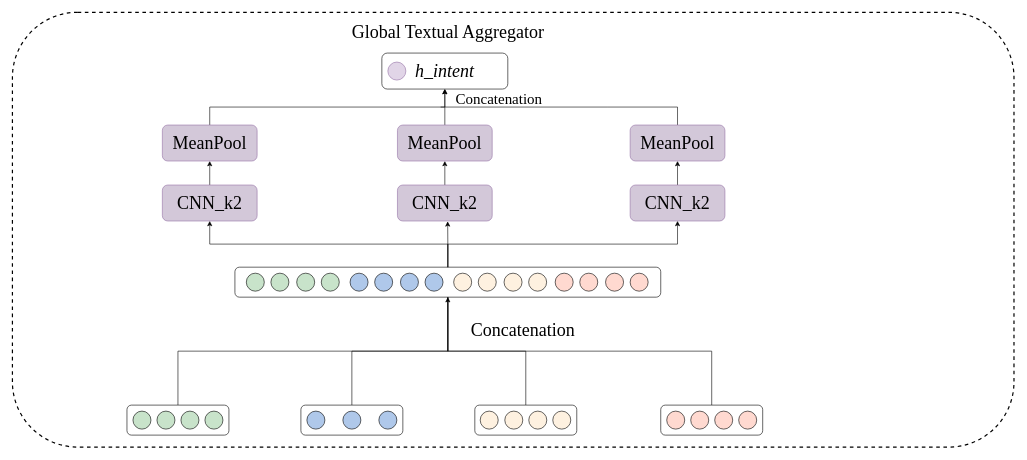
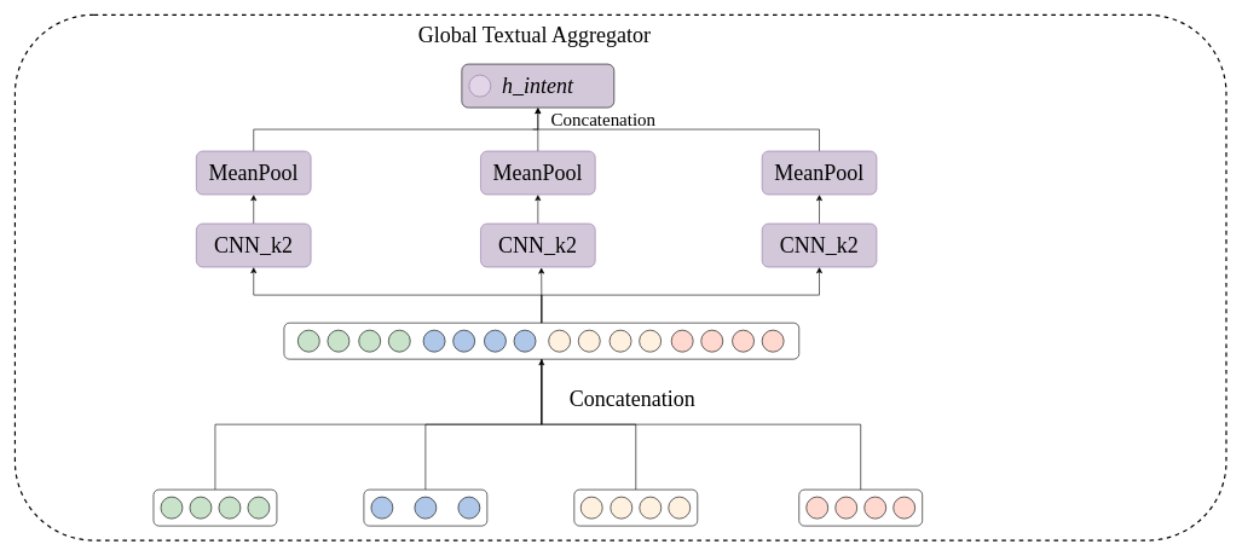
  <mxCell id="0" />
  <mxCell id="1" parent="0" />
  <mxCell id="2" value="" style="rounded=1;whiteSpace=wrap;html=1;strokeWidth=2;dashed=1;" vertex="1" parent="1"><mxGeometry x="20" y="20" width="1670" height="725" as="geometry" /></mxCell>
  <mxCell id="3" value="" style="group" vertex="1" connectable="0" parent="1"><mxGeometry x="391" y="445" width="710" height="50" as="geometry" /></mxCell>
  <mxCell id="4" value="" style="rounded=1;whiteSpace=wrap;html=1;container=0;" vertex="1" parent="3"><mxGeometry width="710" height="50" as="geometry" /></mxCell>
  <mxCell id="5" value="" style="ellipse;whiteSpace=wrap;html=1;aspect=fixed;fillColor=#c8e3ca;container=0;" vertex="1" parent="3"><mxGeometry x="19" y="10" width="30" height="30" as="geometry" /></mxCell>
  <mxCell id="6" value="" style="ellipse;whiteSpace=wrap;html=1;aspect=fixed;fillColor=#c8e3ca;container=0;" vertex="1" parent="3"><mxGeometry x="60" y="10" width="30" height="30" as="geometry" /></mxCell>
  <mxCell id="7" value="" style="ellipse;whiteSpace=wrap;html=1;aspect=fixed;fillColor=#c8e3ca;container=0;" vertex="1" parent="3"><mxGeometry x="144" y="10" width="30" height="30" as="geometry" /></mxCell>
  <mxCell id="8" value="" style="ellipse;whiteSpace=wrap;html=1;aspect=fixed;fillColor=#c8e3ca;container=0;" vertex="1" parent="3"><mxGeometry x="103" y="10" width="30" height="30" as="geometry" /></mxCell>
  <mxCell id="9" value="" style="ellipse;whiteSpace=wrap;html=1;aspect=fixed;fillColor=#afc8ea;container=0;" vertex="1" parent="3"><mxGeometry x="192" y="10" width="30" height="30" as="geometry" /></mxCell>
  <mxCell id="10" value="" style="ellipse;whiteSpace=wrap;html=1;aspect=fixed;fillColor=#afc8ea;container=0;" vertex="1" parent="3"><mxGeometry x="233" y="10" width="30" height="30" as="geometry" /></mxCell>
  <mxCell id="11" value="" style="ellipse;whiteSpace=wrap;html=1;aspect=fixed;fillColor=#afc8ea;container=0;" vertex="1" parent="3"><mxGeometry x="317" y="10" width="30" height="30" as="geometry" /></mxCell>
  <mxCell id="12" value="" style="ellipse;whiteSpace=wrap;html=1;aspect=fixed;fillColor=#afc8ea;container=0;" vertex="1" parent="3"><mxGeometry x="276" y="10" width="30" height="30" as="geometry" /></mxCell>
  <mxCell id="13" value="" style="ellipse;whiteSpace=wrap;html=1;aspect=fixed;fillColor=#fef1e0;container=0;" vertex="1" parent="3"><mxGeometry x="364.75" y="10" width="30" height="30" as="geometry" /></mxCell>
  <mxCell id="14" value="" style="ellipse;whiteSpace=wrap;html=1;aspect=fixed;fillColor=#fef1e0;container=0;" vertex="1" parent="3"><mxGeometry x="405.75" y="10" width="30" height="30" as="geometry" /></mxCell>
  <mxCell id="15" value="" style="ellipse;whiteSpace=wrap;html=1;aspect=fixed;fillColor=#fef1e0;container=0;" vertex="1" parent="3"><mxGeometry x="489.75" y="10" width="30" height="30" as="geometry" /></mxCell>
  <mxCell id="16" value="" style="ellipse;whiteSpace=wrap;html=1;aspect=fixed;fillColor=#fef1e0;container=0;" vertex="1" parent="3"><mxGeometry x="448.75" y="10" width="30" height="30" as="geometry" /></mxCell>
  <mxCell id="17" value="" style="ellipse;whiteSpace=wrap;html=1;aspect=fixed;fillColor=#ffd9d0;container=0;" vertex="1" parent="3"><mxGeometry x="534" y="10" width="30" height="30" as="geometry" /></mxCell>
  <mxCell id="18" value="" style="ellipse;whiteSpace=wrap;html=1;aspect=fixed;fillColor=#ffd9d0;container=0;" vertex="1" parent="3"><mxGeometry x="575" y="10" width="30" height="30" as="geometry" /></mxCell>
  <mxCell id="19" value="" style="ellipse;whiteSpace=wrap;html=1;aspect=fixed;fillColor=#ffd9d0;container=0;" vertex="1" parent="3"><mxGeometry x="659" y="10" width="30" height="30" as="geometry" /></mxCell>
  <mxCell id="20" value="" style="ellipse;whiteSpace=wrap;html=1;aspect=fixed;fillColor=#ffd9d0;container=0;" vertex="1" parent="3"><mxGeometry x="618" y="10" width="30" height="30" as="geometry" /></mxCell>
  <mxCell id="21" style="edgeStyle=orthogonalEdgeStyle;rounded=0;orthogonalLoop=1;jettySize=auto;html=1;exitX=0.5;exitY=0;exitDx=0;exitDy=0;entryX=0.5;entryY=1;entryDx=0;entryDy=0;" edge="1" parent="1" source="22" target="24"><mxGeometry relative="1" as="geometry" /></mxCell>
  <mxCell id="22" value="&lt;font style=&quot;font-size: 30px;&quot; face=&quot;Times New Roman&quot;&gt;CNN_k2&lt;/font&gt;" style="rounded=1;whiteSpace=wrap;html=1;fillColor=#D3C8D9;strokeColor=#9673a6;" vertex="1" parent="1"><mxGeometry x="270" y="308" width="158" height="60" as="geometry" /></mxCell>
  <mxCell id="23" style="edgeStyle=orthogonalEdgeStyle;rounded=0;orthogonalLoop=1;jettySize=auto;html=1;exitX=0.5;exitY=0;exitDx=0;exitDy=0;entryX=0.5;entryY=1;entryDx=0;entryDy=0;" edge="1" parent="1" source="24" target="27"><mxGeometry relative="1" as="geometry" /></mxCell>
  <mxCell id="24" value="&lt;font style=&quot;font-size: 30px;&quot; face=&quot;Times New Roman&quot;&gt;MeanPool&lt;/font&gt;" style="rounded=1;whiteSpace=wrap;html=1;fillColor=#D3C8D9;strokeColor=#9673a6;" vertex="1" parent="1"><mxGeometry x="270" y="208" width="158" height="60" as="geometry" /></mxCell>
- <mxCell id="25" value="&lt;font style=&quot;font-size: 30px;&quot; face=&quot;Times New Roman&quot;&gt;Global Textual Aggregator&lt;/font&gt;" style="text;html=1;align=center;verticalAlign=middle;resizable=0;points=[];autosize=1;strokeColor=none;fillColor=none;" vertex="1" parent="1"><mxGeometry x="576" y="28" width="340" height="50" as="geometry" /></mxCell>
+ <mxCell id="25" value="&lt;font style=&quot;font-size: 30px;&quot; face=&quot;Times New Roman&quot;&gt;Global Textual Aggregator&lt;/font&gt;" style="text;html=1;align=center;verticalAlign=middle;resizable=0;points=[];autosize=1;strokeColor=none;fillColor=none;" vertex="1" parent="1"><mxGeometry x="566" y="23" width="340" height="50" as="geometry" /></mxCell>
  <mxCell id="26" value="" style="group" vertex="1" connectable="0" parent="1"><mxGeometry x="636" y="88" width="210" height="60" as="geometry" /></mxCell>
- <mxCell id="27" value="&lt;font style=&quot;font-size: 30px;&quot; face=&quot;Times New Roman&quot;&gt;&lt;i&gt;h_intent&lt;/i&gt;&lt;/font&gt;" style="rounded=1;whiteSpace=wrap;html=1;" vertex="1" parent="26"><mxGeometry width="210" height="60" as="geometry" /></mxCell>
+ <mxCell id="27" value="&lt;font style=&quot;font-size: 30px;&quot; face=&quot;Times New Roman&quot;&gt;&lt;i&gt;h_intent&lt;/i&gt;&lt;/font&gt;" style="rounded=1;whiteSpace=wrap;html=1;fillColor=#d3c8d9;" vertex="1" parent="26"><mxGeometry width="210" height="60" as="geometry" /></mxCell>
  <mxCell id="28" value="" style="ellipse;whiteSpace=wrap;html=1;aspect=fixed;fillColor=#e1d5e7;strokeColor=#9673a6;container=0;" vertex="1" parent="26"><mxGeometry x="10" y="15" width="30" height="30" as="geometry" /></mxCell>
  <mxCell id="29" style="edgeStyle=orthogonalEdgeStyle;rounded=0;orthogonalLoop=1;jettySize=auto;html=1;exitX=0.5;exitY=0;exitDx=0;exitDy=0;entryX=0.5;entryY=1;entryDx=0;entryDy=0;" edge="1" parent="1" source="30" target="34"><mxGeometry relative="1" as="geometry" /></mxCell>
  <mxCell id="30" value="&lt;font style=&quot;font-size: 30px;&quot; face=&quot;Times New Roman&quot;&gt;CNN_k2&lt;/font&gt;" style="rounded=1;whiteSpace=wrap;html=1;fillColor=#D3C8D9;strokeColor=#9673a6;" vertex="1" parent="1"><mxGeometry x="662" y="308" width="158" height="60" as="geometry" /></mxCell>
  <mxCell id="31" style="edgeStyle=orthogonalEdgeStyle;rounded=0;orthogonalLoop=1;jettySize=auto;html=1;exitX=0.5;exitY=0;exitDx=0;exitDy=0;entryX=0.5;entryY=1;entryDx=0;entryDy=0;" edge="1" parent="1" source="32" target="36"><mxGeometry relative="1" as="geometry" /></mxCell>
  <mxCell id="32" value="&lt;font style=&quot;font-size: 30px;&quot; face=&quot;Times New Roman&quot;&gt;CNN_k2&lt;/font&gt;" style="rounded=1;whiteSpace=wrap;html=1;fillColor=#D3C8D9;strokeColor=#9673a6;" vertex="1" parent="1"><mxGeometry x="1050" y="308" width="158" height="60" as="geometry" /></mxCell>
  <mxCell id="33" style="edgeStyle=orthogonalEdgeStyle;rounded=0;orthogonalLoop=1;jettySize=auto;html=1;exitX=0.5;exitY=0;exitDx=0;exitDy=0;" edge="1" parent="1" source="34"><mxGeometry relative="1" as="geometry"><mxPoint x="740.953" y="148" as="targetPoint" /></mxGeometry></mxCell>
  <mxCell id="34" value="&lt;font style=&quot;font-size: 30px;&quot; face=&quot;Times New Roman&quot;&gt;MeanPool&lt;/font&gt;" style="rounded=1;whiteSpace=wrap;html=1;fillColor=#D3C8D9;strokeColor=#9673a6;" vertex="1" parent="1"><mxGeometry x="662" y="208" width="158" height="60" as="geometry" /></mxCell>
  <mxCell id="35" style="edgeStyle=orthogonalEdgeStyle;rounded=0;orthogonalLoop=1;jettySize=auto;html=1;exitX=0.5;exitY=0;exitDx=0;exitDy=0;endArrow=none;endFill=0;" edge="1" parent="1" source="36"><mxGeometry relative="1" as="geometry"><mxPoint x="734" y="178" as="targetPoint" /><Array as="points"><mxPoint x="1013" y="178" /><mxPoint x="744" y="178" /></Array></mxGeometry></mxCell>
  <mxCell id="36" value="&lt;font style=&quot;font-size: 30px;&quot; face=&quot;Times New Roman&quot;&gt;MeanPool&lt;/font&gt;" style="rounded=1;whiteSpace=wrap;html=1;fillColor=#D3C8D9;strokeColor=#9673a6;" vertex="1" parent="1"><mxGeometry x="1050" y="208" width="158" height="60" as="geometry" /></mxCell>
  <mxCell id="37" style="edgeStyle=orthogonalEdgeStyle;rounded=0;orthogonalLoop=1;jettySize=auto;html=1;exitX=0.5;exitY=0;exitDx=0;exitDy=0;entryX=0.5;entryY=1;entryDx=0;entryDy=0;" edge="1" parent="1" source="4" target="22"><mxGeometry relative="1" as="geometry" /></mxCell>
  <mxCell id="38" style="edgeStyle=orthogonalEdgeStyle;rounded=0;orthogonalLoop=1;jettySize=auto;html=1;exitX=0.5;exitY=0;exitDx=0;exitDy=0;entryX=0.53;entryY=1.011;entryDx=0;entryDy=0;entryPerimeter=0;" edge="1" parent="1" source="4" target="30"><mxGeometry relative="1" as="geometry" /></mxCell>
  <mxCell id="39" style="edgeStyle=orthogonalEdgeStyle;rounded=0;orthogonalLoop=1;jettySize=auto;html=1;exitX=0.5;exitY=0;exitDx=0;exitDy=0;" edge="1" parent="1" source="4" target="32"><mxGeometry relative="1" as="geometry" /></mxCell>
  <mxCell id="40" value="&lt;span style=&quot;background-color: initial;&quot;&gt;&lt;font face=&quot;Times New Roman&quot; style=&quot;font-size: 25px;&quot;&gt;Concatenation&lt;/font&gt;&lt;/span&gt;" style="text;html=1;align=center;verticalAlign=middle;resizable=0;points=[];autosize=1;strokeColor=none;fillColor=none;" vertex="1" parent="1"><mxGeometry x="746" y="144" width="170" height="40" as="geometry" /></mxCell>
  <mxCell id="41" style="edgeStyle=orthogonalEdgeStyle;rounded=0;orthogonalLoop=1;jettySize=auto;html=1;exitX=0.5;exitY=0;exitDx=0;exitDy=0;entryX=0.5;entryY=1;entryDx=0;entryDy=0;endArrow=none;endFill=0;" edge="1" parent="1" source="42" target="4"><mxGeometry relative="1" as="geometry" /></mxCell>
  <mxCell id="42" value="" style="rounded=1;whiteSpace=wrap;html=1;" vertex="1" parent="1"><mxGeometry x="211" y="675" width="170" height="50" as="geometry" /></mxCell>
  <mxCell id="43" value="" style="ellipse;whiteSpace=wrap;html=1;aspect=fixed;fillColor=#c8e3ca;" vertex="1" parent="1"><mxGeometry x="221" y="685" width="30" height="30" as="geometry" /></mxCell>
  <mxCell id="44" value="" style="ellipse;whiteSpace=wrap;html=1;aspect=fixed;fillColor=#c8e3ca;" vertex="1" parent="1"><mxGeometry x="261" y="685" width="30" height="30" as="geometry" /></mxCell>
  <mxCell id="45" value="" style="ellipse;whiteSpace=wrap;html=1;aspect=fixed;fillColor=#c8e3ca;" vertex="1" parent="1"><mxGeometry x="341" y="685" width="30" height="30" as="geometry" /></mxCell>
  <mxCell id="46" value="" style="ellipse;whiteSpace=wrap;html=1;aspect=fixed;fillColor=#c8e3ca;" vertex="1" parent="1"><mxGeometry x="301" y="685" width="30" height="30" as="geometry" /></mxCell>
  <mxCell id="47" style="edgeStyle=orthogonalEdgeStyle;rounded=0;orthogonalLoop=1;jettySize=auto;html=1;exitX=0.5;exitY=0;exitDx=0;exitDy=0;entryX=0.5;entryY=1;entryDx=0;entryDy=0;" edge="1" parent="1" source="48" target="4"><mxGeometry relative="1" as="geometry" /></mxCell>
  <mxCell id="48" value="" style="rounded=1;whiteSpace=wrap;html=1;" vertex="1" parent="1"><mxGeometry x="501" y="675" width="170" height="50" as="geometry" /></mxCell>
  <mxCell id="49" value="" style="ellipse;whiteSpace=wrap;html=1;aspect=fixed;fillColor=#afc8ea;" vertex="1" parent="1"><mxGeometry x="511" y="685" width="30" height="30" as="geometry" /></mxCell>
  <mxCell id="50" value="" style="ellipse;whiteSpace=wrap;html=1;aspect=fixed;fillColor=#afc8ea;" vertex="1" parent="1"><mxGeometry x="571" y="685" width="30" height="30" as="geometry" /></mxCell>
  <mxCell id="51" value="" style="ellipse;whiteSpace=wrap;html=1;aspect=fixed;fillColor=#afc8ea;" vertex="1" parent="1"><mxGeometry x="631" y="685" width="30" height="30" as="geometry" /></mxCell>
  <mxCell id="52" style="edgeStyle=orthogonalEdgeStyle;rounded=0;orthogonalLoop=1;jettySize=auto;html=1;exitX=0.5;exitY=0;exitDx=0;exitDy=0;entryX=0.5;entryY=1;entryDx=0;entryDy=0;endArrow=none;endFill=0;" edge="1" parent="1" source="53" target="4"><mxGeometry relative="1" as="geometry" /></mxCell>
  <mxCell id="53" value="" style="rounded=1;whiteSpace=wrap;html=1;" vertex="1" parent="1"><mxGeometry x="791" y="675" width="170" height="50" as="geometry" /></mxCell>
  <mxCell id="54" value="" style="ellipse;whiteSpace=wrap;html=1;aspect=fixed;fillColor=#fef1e0;" vertex="1" parent="1"><mxGeometry x="800" y="685" width="30" height="30" as="geometry" /></mxCell>
  <mxCell id="55" value="" style="ellipse;whiteSpace=wrap;html=1;aspect=fixed;fillColor=#fef1e0;" vertex="1" parent="1"><mxGeometry x="841" y="685" width="30" height="30" as="geometry" /></mxCell>
  <mxCell id="56" value="" style="ellipse;whiteSpace=wrap;html=1;aspect=fixed;fillColor=#fef1e0;" vertex="1" parent="1"><mxGeometry x="921" y="685" width="30" height="30" as="geometry" /></mxCell>
  <mxCell id="57" value="" style="ellipse;whiteSpace=wrap;html=1;aspect=fixed;fillColor=#fef1e0;" vertex="1" parent="1"><mxGeometry x="881" y="685" width="30" height="30" as="geometry" /></mxCell>
  <mxCell id="58" style="edgeStyle=orthogonalEdgeStyle;rounded=0;orthogonalLoop=1;jettySize=auto;html=1;exitX=0.5;exitY=0;exitDx=0;exitDy=0;entryX=0.5;entryY=1;entryDx=0;entryDy=0;endArrow=none;endFill=0;" edge="1" parent="1" source="59" target="4"><mxGeometry relative="1" as="geometry" /></mxCell>
  <mxCell id="59" value="" style="rounded=1;whiteSpace=wrap;html=1;" vertex="1" parent="1"><mxGeometry x="1101" y="675" width="170" height="50" as="geometry" /></mxCell>
  <mxCell id="60" value="" style="ellipse;whiteSpace=wrap;html=1;aspect=fixed;fillColor=#ffd9d0;" vertex="1" parent="1"><mxGeometry x="1111" y="685" width="30" height="30" as="geometry" /></mxCell>
  <mxCell id="61" value="" style="ellipse;whiteSpace=wrap;html=1;aspect=fixed;fillColor=#ffd9d0;" vertex="1" parent="1"><mxGeometry x="1151" y="685" width="30" height="30" as="geometry" /></mxCell>
  <mxCell id="62" value="" style="ellipse;whiteSpace=wrap;html=1;aspect=fixed;fillColor=#ffd9d0;" vertex="1" parent="1"><mxGeometry x="1231" y="685" width="30" height="30" as="geometry" /></mxCell>
  <mxCell id="63" value="" style="ellipse;whiteSpace=wrap;html=1;aspect=fixed;fillColor=#ffd9d0;" vertex="1" parent="1"><mxGeometry x="1191" y="685" width="30" height="30" as="geometry" /></mxCell>
  <mxCell id="64" value="&lt;span style=&quot;background-color: initial;&quot;&gt;&lt;font face=&quot;Times New Roman&quot; style=&quot;font-size: 30px;&quot;&gt;Concatenation&lt;/font&gt;&lt;/span&gt;" style="text;html=1;align=center;verticalAlign=middle;resizable=0;points=[];autosize=1;strokeColor=none;fillColor=none;" vertex="1" parent="1"><mxGeometry x="771" y="525" width="200" height="50" as="geometry" /></mxCell>
